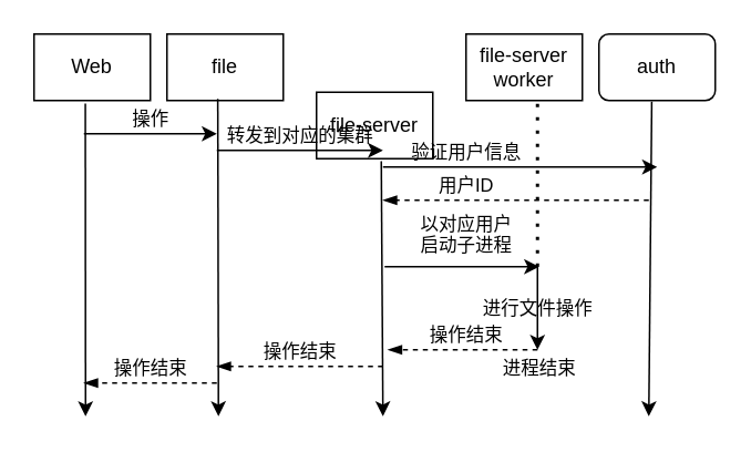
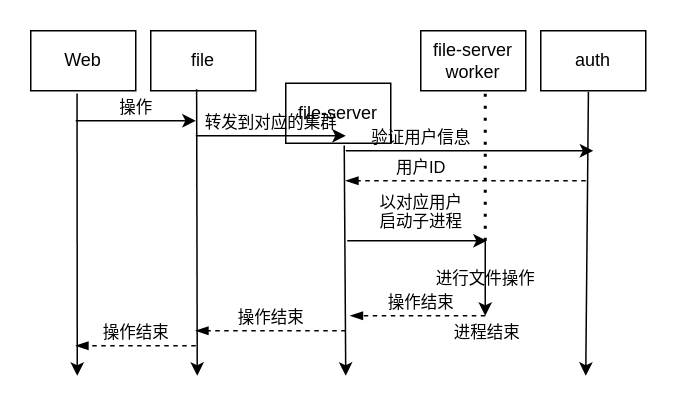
  <mxCell id="0" />
  <mxCell id="1" parent="0" />
  <mxCell id="2" value="Web" style="rounded=0;whiteSpace=wrap;spacing=0;labelBackgroundColor=none;fillColor=none;" parent="1" vertex="1"><mxGeometry x="20" y="20" width="70" height="40" as="geometry" /></mxCell>
  <mxCell id="3" value="" style="edgeStyle=none;exitX=0.454;exitY=1.018;exitDx=0;exitDy=0;exitPerimeter=0;spacing=0;labelBackgroundColor=none;" parent="1" source="18" edge="1"><mxGeometry relative="1" as="geometry"><mxPoint x="390" y="250" as="targetPoint" /><mxPoint x="325" y="50" as="sourcePoint" /></mxGeometry></mxCell>
  <mxCell id="4" value="" style="endArrow=classic;spacing=0;labelBackgroundColor=none;" parent="1" edge="1"><mxGeometry width="50" height="50" relative="1" as="geometry"><mxPoint x="50" y="80" as="sourcePoint" /><mxPoint x="130" y="80" as="targetPoint" /></mxGeometry></mxCell>
  <mxCell id="5" value="操作" style="edgeLabel;align=center;verticalAlign=middle;resizable=0;points=[];spacing=0;labelBackgroundColor=none;" parent="4" vertex="1" connectable="0"><mxGeometry x="-0.198" y="2" relative="1" as="geometry"><mxPoint x="8" y="-8" as="offset" /></mxGeometry></mxCell>
  <mxCell id="6" value="" style="endArrow=classic;spacing=0;labelBackgroundColor=none;" parent="1" edge="1"><mxGeometry width="50" height="50" relative="1" as="geometry"><mxPoint x="323" y="160" as="sourcePoint" /><mxPoint x="323" y="210" as="targetPoint" /><Array as="points"><mxPoint x="323" y="180" /></Array></mxGeometry></mxCell>
  <mxCell id="7" value="进行文件操作" style="edgeLabel;align=center;verticalAlign=middle;resizable=0;points=[];spacing=0;labelBackgroundColor=none;" parent="6" vertex="1" connectable="0"><mxGeometry x="-0.21" y="1" relative="1" as="geometry"><mxPoint x="-1" y="4" as="offset" /></mxGeometry></mxCell>
  <mxCell id="8" value="" style="endArrow=blockThin;dashed=1;endFill=1;spacing=0;labelBackgroundColor=none;" parent="1" edge="1"><mxGeometry width="50" height="50" relative="1" as="geometry"><mxPoint x="323" y="210" as="sourcePoint" /><mxPoint x="233" y="210" as="targetPoint" /></mxGeometry></mxCell>
  <mxCell id="9" value="操作结束" style="edgeLabel;align=center;verticalAlign=middle;resizable=0;points=[];spacing=0;labelBackgroundColor=none;" parent="8" vertex="1" connectable="0"><mxGeometry x="0.159" relative="1" as="geometry"><mxPoint x="9" y="-10" as="offset" /></mxGeometry></mxCell>
  <mxCell id="10" value="进程结束" style="edgeLabel;align=center;verticalAlign=middle;resizable=0;points=[];spacing=0;labelBackgroundColor=none;" parent="1" vertex="1" connectable="0"><mxGeometry x="329.999" y="220" as="geometry"><mxPoint x="-6" as="offset" /></mxGeometry></mxCell>
  <mxCell id="11" value="" style="endArrow=blockThin;dashed=1;endFill=1;spacing=0;labelBackgroundColor=none;" parent="1" edge="1"><mxGeometry width="50" height="50" relative="1" as="geometry"><mxPoint x="230" y="220" as="sourcePoint" /><mxPoint x="130" y="220" as="targetPoint" /></mxGeometry></mxCell>
  <mxCell id="12" value="操作结束" style="edgeLabel;align=center;verticalAlign=middle;resizable=0;points=[];spacing=0;labelBackgroundColor=none;" parent="11" vertex="1" connectable="0"><mxGeometry x="0.16" y="1" relative="1" as="geometry"><mxPoint x="8" y="-11" as="offset" /></mxGeometry></mxCell>
  <mxCell id="13" value="" style="edgeStyle=none;exitX=0.557;exitY=1.037;exitDx=0;exitDy=0;endArrow=classic;endFill=1;exitPerimeter=0;spacing=0;labelBackgroundColor=none;" parent="1" source="17" edge="1"><mxGeometry relative="1" as="geometry"><mxPoint x="230" y="250" as="targetPoint" /><mxPoint x="190" y="50" as="sourcePoint" /></mxGeometry></mxCell>
  <mxCell id="14" value="" style="endArrow=classic;spacing=0;labelBackgroundColor=none;" parent="1" edge="1"><mxGeometry relative="1" as="geometry"><mxPoint x="130" y="90" as="sourcePoint" /><mxPoint x="230" y="90" as="targetPoint" /></mxGeometry></mxCell>
  <mxCell id="15" value="转发到对应的集群" style="edgeLabel;resizable=0;align=center;verticalAlign=middle;spacing=0;labelBackgroundColor=none;" parent="14" connectable="0" vertex="1"><mxGeometry relative="1" as="geometry"><mxPoint y="-10" as="offset" /></mxGeometry></mxCell>
  <mxCell id="16" value="file" style="rounded=0;whiteSpace=wrap;spacing=0;labelBackgroundColor=none;fillColor=none;" parent="1" vertex="1"><mxGeometry x="100" y="20" width="70" height="40" as="geometry" /></mxCell>
  <mxCell id="17" value="file-server" style="rounded=0;whiteSpace=wrap;spacing=0;labelBackgroundColor=none;fillColor=none;" parent="1" vertex="1"><mxGeometry x="190" y="55" width="70" height="40" as="geometry" /></mxCell>
- <mxCell id="18" value="auth" style="whiteSpace=wrap;spacing=0;labelBackgroundColor=none;fillColor=none;rounded=1;" parent="1" vertex="1"><mxGeometry x="360" y="20" width="70" height="40" as="geometry" /></mxCell>
+ <mxCell id="18" value="auth" style="rounded=0;whiteSpace=wrap;spacing=0;labelBackgroundColor=none;fillColor=none;" parent="1" vertex="1"><mxGeometry x="360" y="20" width="70" height="40" as="geometry" /></mxCell>
  <mxCell id="19" value="file-server worker" style="rounded=0;whiteSpace=wrap;spacing=0;labelBackgroundColor=none;fillColor=none;strokeColor=default;" parent="1" vertex="1"><mxGeometry x="280" y="20" width="70" height="40" as="geometry" /></mxCell>
  <mxCell id="20" value="" style="endArrow=classic;exitX=0.441;exitY=1.045;exitDx=0;exitDy=0;exitPerimeter=0;spacing=0;labelBackgroundColor=none;" parent="1" source="2" edge="1"><mxGeometry width="50" height="50" relative="1" as="geometry"><mxPoint x="0" y="110" as="sourcePoint" /><mxPoint x="51" y="250" as="targetPoint" /></mxGeometry></mxCell>
  <mxCell id="21" value="" style="endArrow=classic;spacing=0;labelBackgroundColor=none;" parent="1" edge="1"><mxGeometry width="50" height="50" relative="1" as="geometry"><mxPoint x="230" y="100" as="sourcePoint" /><mxPoint x="395" y="100" as="targetPoint" /></mxGeometry></mxCell>
  <mxCell id="22" value="验证用户信息" style="edgeLabel;align=center;verticalAlign=middle;resizable=0;points=[];spacing=0;labelBackgroundColor=none;" parent="21" vertex="1" connectable="0"><mxGeometry x="0.178" y="-1" relative="1" as="geometry"><mxPoint x="-47" y="-11" as="offset" /></mxGeometry></mxCell>
  <mxCell id="23" value="" style="endArrow=classic;exitX=0.437;exitY=0.974;exitDx=0;exitDy=0;exitPerimeter=0;spacing=0;labelBackgroundColor=none;" parent="1" source="16" edge="1"><mxGeometry width="50" height="50" relative="1" as="geometry"><mxPoint x="150" y="90" as="sourcePoint" /><mxPoint x="131" y="250" as="targetPoint" /></mxGeometry></mxCell>
  <mxCell id="24" value="" style="endArrow=none;dashed=1;dashPattern=1 3;strokeWidth=2;spacing=0;labelBackgroundColor=none;" parent="1" edge="1"><mxGeometry width="50" height="50" relative="1" as="geometry"><mxPoint x="323" y="160" as="sourcePoint" /><mxPoint x="323" y="60" as="targetPoint" /></mxGeometry></mxCell>
  <mxCell id="25" value="" style="endArrow=blockThin;dashed=1;endFill=1;spacing=0;labelBackgroundColor=none;" parent="1" edge="1"><mxGeometry width="50" height="50" relative="1" as="geometry"><mxPoint x="390" y="120" as="sourcePoint" /><mxPoint x="230" y="120" as="targetPoint" /></mxGeometry></mxCell>
  <mxCell id="26" value="用户ID" style="edgeLabel;align=center;verticalAlign=middle;resizable=0;points=[];spacing=0;labelBackgroundColor=none;" parent="25" vertex="1" connectable="0"><mxGeometry x="0.322" relative="1" as="geometry"><mxPoint x="-4" y="-10" as="offset" /></mxGeometry></mxCell>
  <mxCell id="27" value="" style="endArrow=classic;spacing=0;labelBackgroundColor=none;" parent="1" edge="1"><mxGeometry width="50" height="50" relative="1" as="geometry"><mxPoint x="231" y="160" as="sourcePoint" /><mxPoint x="324" y="160" as="targetPoint" /></mxGeometry></mxCell>
  <mxCell id="28" value="" style="endArrow=blockThin;dashed=1;endFill=1;spacing=0;labelBackgroundColor=none;" parent="1" edge="1"><mxGeometry width="50" height="50" relative="1" as="geometry"><mxPoint x="130" y="230" as="sourcePoint" /><mxPoint x="50" y="230" as="targetPoint" /></mxGeometry></mxCell>
  <mxCell id="29" value="操作结束" style="edgeLabel;align=center;verticalAlign=middle;resizable=0;points=[];spacing=0;labelBackgroundColor=none;" parent="28" vertex="1" connectable="0"><mxGeometry x="0.16" y="1" relative="1" as="geometry"><mxPoint x="6" y="-11" as="offset" /></mxGeometry></mxCell>
  <mxCell id="30" value="以对应用户&#10;启动子进程" style="edgeLabel;align=center;verticalAlign=middle;resizable=0;points=[];spacing=0;labelBackgroundColor=none;" parent="1" vertex="1" connectable="0"><mxGeometry x="280" y="140" as="geometry" /></mxCell>
